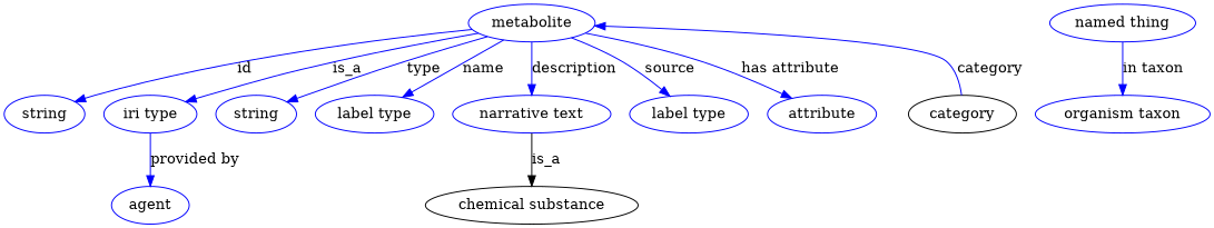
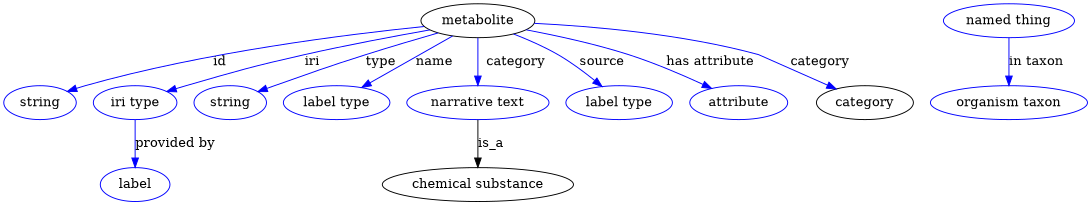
  digraph {
    node [color=blue]
    edge [color=blue style=solid]
-   n1 [height=0.5 label=metabolite width=1.336]
+   n1 [height=0.5 label=metabolite width=1.336 color=""]
    n2 [height=0.5 label=string width=0.84854]
    n3 [height=0.5 label="iri type" width=1.011]
    n4 [height=0.5 label=string width=0.84854]
    n5 [height=0.5 label="label type" width=1.2638]
    n6 [height=0.5 label="narrative text" width=1.6068]
    n7 [height=0.5 label="label type" width=1.2638]
    n8 [height=0.5 label=attribute width=1.1193]
    category [height=0.5 width=1.1374 color=""]
    "chemical substance" [height=0.5 width=2.2026 color=""]
-   n11 [height=0.5 label=agent width=0.83048]
+   n11 [height=0.5 label=label width=0.83048]
    n12 [height=0.5 label="organism taxon" width=1.8234]
    n13 [height=0.5 label="named thing" width=1.5346]
    n1 -> n2 [label=id]
-   n1 -> n3 [label=is_a]
+   n1 -> n3 [label=iri]
    n1 -> n4 [label=type]
    n1 -> n5 [label=name]
-   n1 -> n6 [label=description]
+   n1 -> n6 [label=category]
    n1 -> n7 [label=source]
    n1 -> n8 [label="has attribute"]
-   category -> n1 [label=category]
+   n1 -> category [label=category]
    n3 -> n11 [label="provided by"]
    n6 -> "chemical substance" [label=is_a color="" style=""]
    n13 -> n12 [label="in taxon"]
  }
